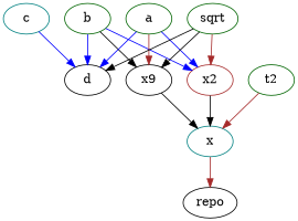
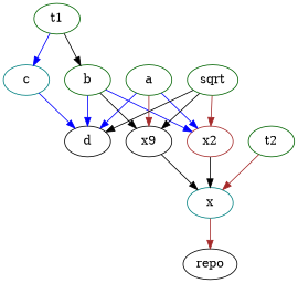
  digraph {
    node [color=darkgreen]
    edge [color=black]
+   t1
    b
    c [color=teal]
    d [color=black]
    n5 [color=black label=x9]
    x2 [color=brown]
    x [color=teal]
    a
    sqrt
    repo [color=black]
    t2
+   t1 -> b
+   t1 -> c [color=blue]
    b -> d [color=blue]
    b -> n5
    b -> x2 [color=blue]
    c -> d [color=blue]
    n5 -> x
    x2 -> x
    x -> repo [color=brown]
    a -> d [color=blue]
    a -> n5 [color=brown]
    a -> x2 [color=blue]
    sqrt -> d
    sqrt -> n5
    sqrt -> x2 [color=brown]
    t2 -> x [color=brown]
  }
